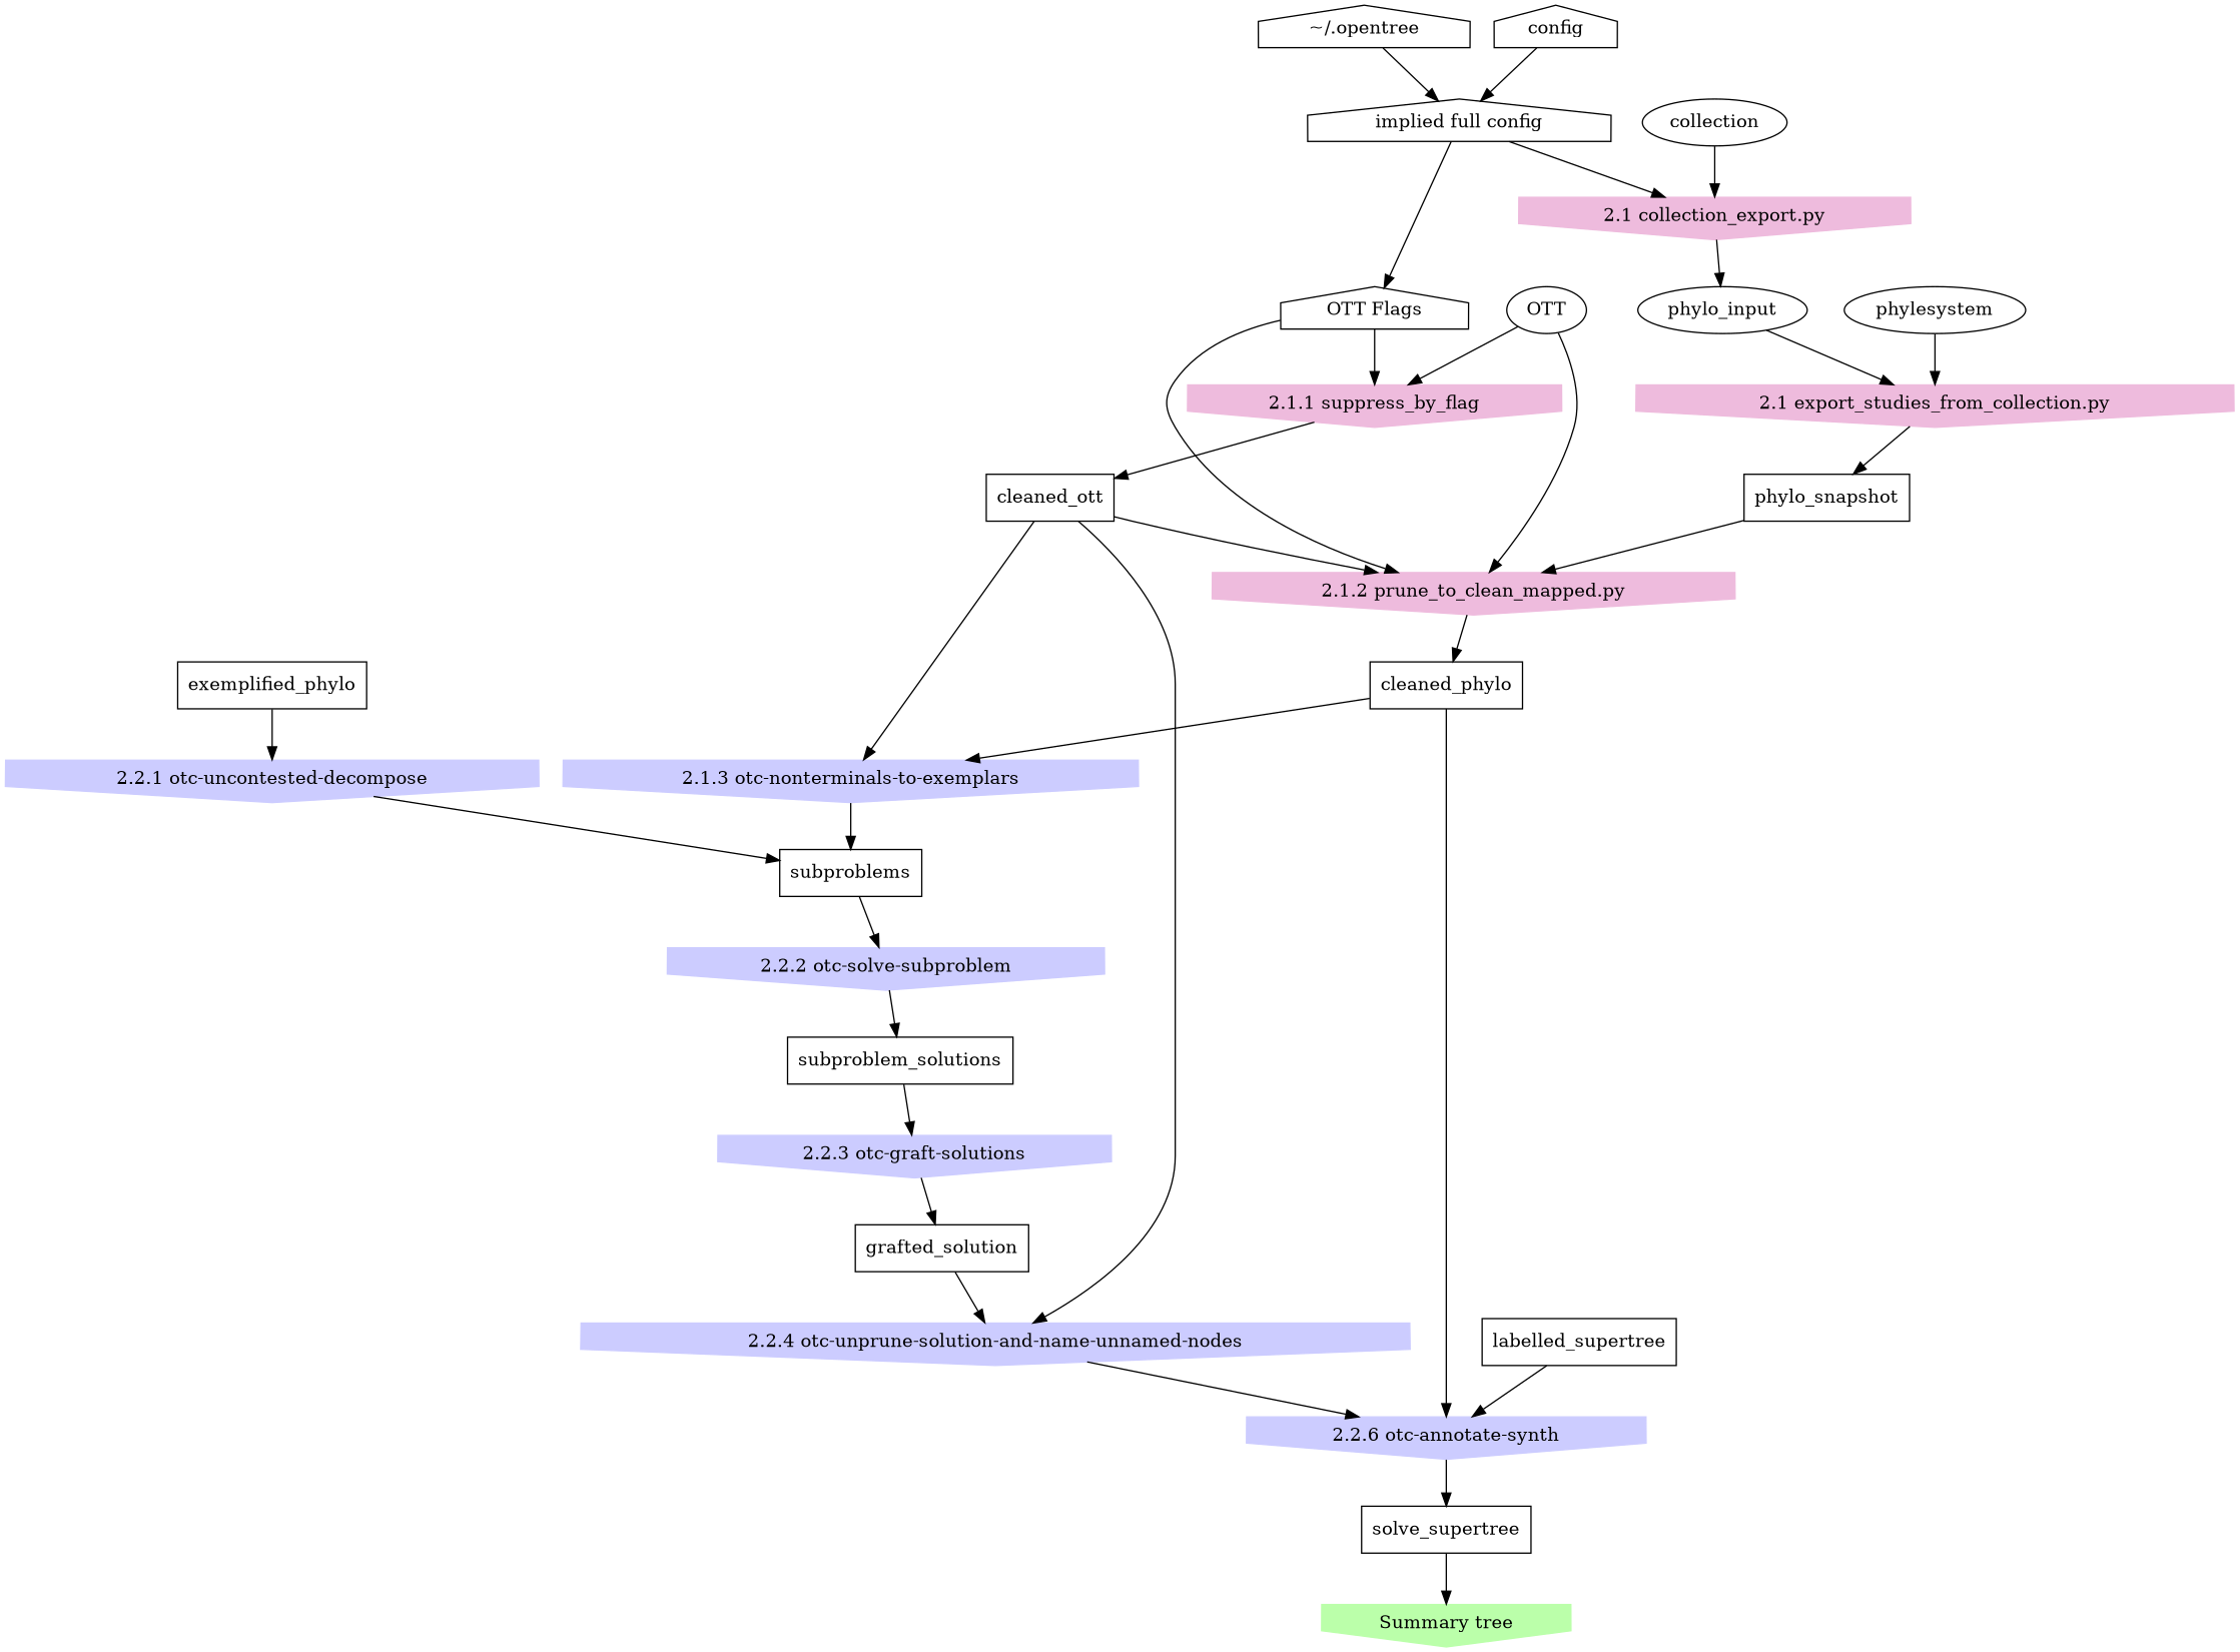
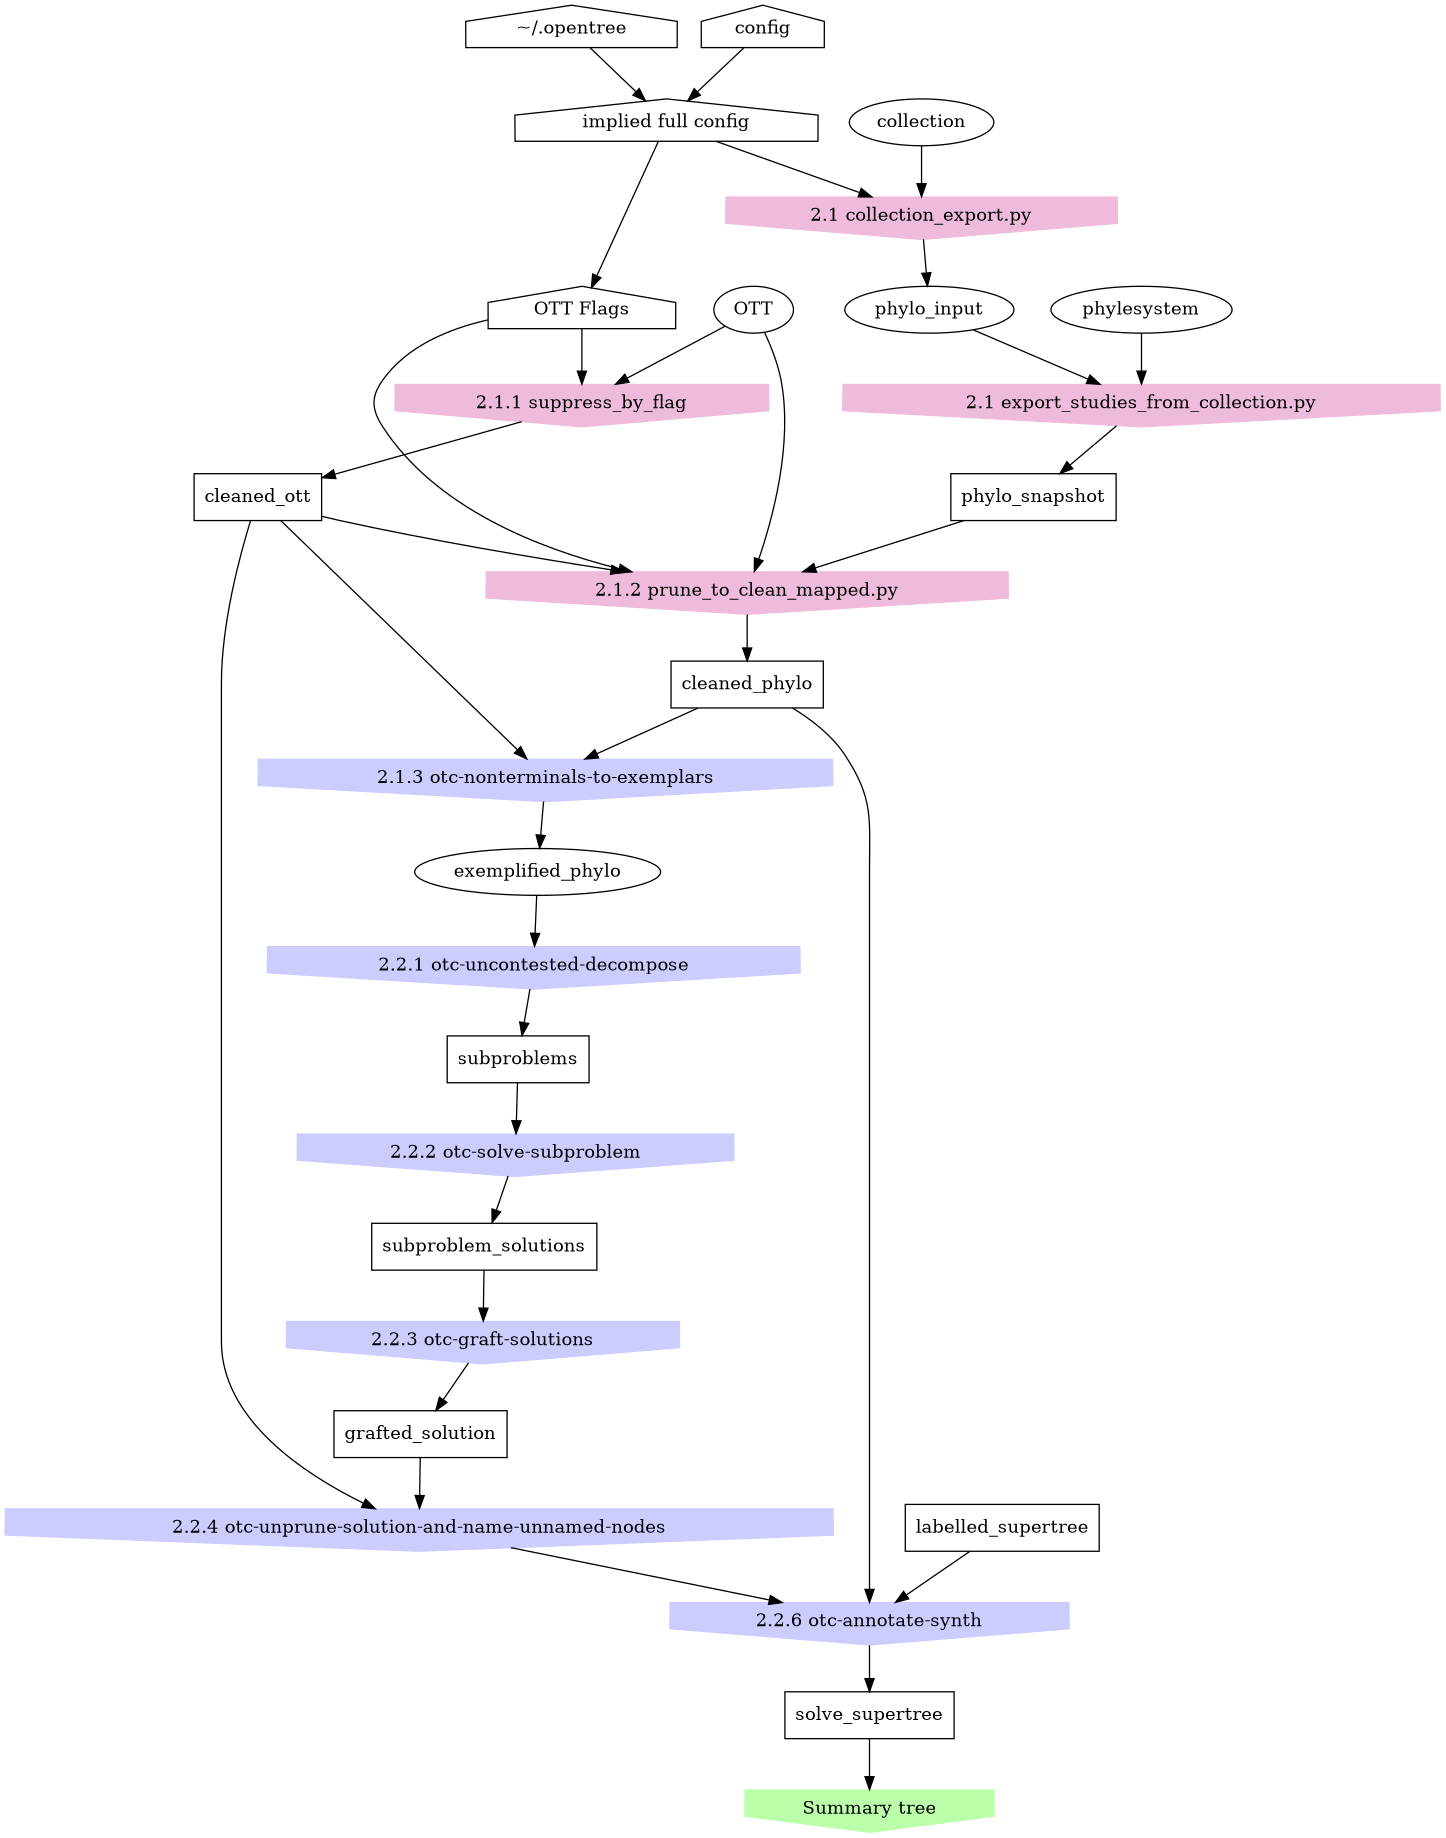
  digraph {
    node [shape=invhouse]
    n1 [label="~/.opentree" shape=house]
    n2 [label="implied full config" shape=house]
    n3 [label="OTT Flags" shape=house]
    n4 [color="#EEBBDD" label="2.1 collection_export.py" style=filled]
    n5 [label=config shape=house]
    n6 [color="#EEBBDD" label="2.1.1 suppress_by_flag" style=filled]
    n7 [color="#EEBBDD" label="2.1.2 prune_to_clean_mapped.py" style=filled]
    n8 [label=phylo_input shape=ellipse]
    n9 [label=cleaned_ott shape=box]
    n10 [label=cleaned_phylo shape=box]
    n11 [label=OTT shape=oval]
    n12 [label=phylesystem shape=oval]
    n13 [color="#EEBBDD" label="2.1 export_studies_from_collection.py" style=filled]
    n14 [label=phylo_snapshot shape=box]
    n15 [label=collection shape=oval]
    n16 [color="#CCCCFF" label="2.1.3 otc-nonterminals-to-exemplars" style=filled]
    n17 [color="#CCCCFF" label="2.2.4 otc-unprune-solution-and-name-unnamed-nodes" style=filled]
-   n18 [label=exemplified_phylo shape=box]
+   n18 [label=exemplified_phylo shape=ellipse]
    n19 [color="#CCCCFF" label="2.2.6 otc-annotate-synth" style=filled]
    n20 [label=solve_supertree shape=box]
    n21 [color="#CCCCFF" label="2.2.1 otc-uncontested-decompose" style=filled]
    n22 [label=subproblems shape=box]
    n23 [color="#CCCCFF" label="2.2.2 otc-solve-subproblem" style=filled]
    n24 [label=subproblem_solutions shape=box]
    n25 [color="#CCCCFF" label="2.2.3 otc-graft-solutions" style=filled]
    n26 [label=grafted_solution shape=box]
    n27 [label=labelled_supertree shape=box]
    n28 [color="#BBFFAA" label="Summary tree" style=filled]
    n1 -> n2
    n2 -> n3
    n2 -> n4
    n3 -> n6
    n3 -> n7
    n4 -> n8
    n5 -> n2
    n6 -> n9
    n7 -> n10
    n8 -> n13
    n9 -> n7
    n9 -> n16
    n9 -> n17
    n10 -> n16
    n10 -> n19
    n11 -> n6
    n11 -> n7
    n12 -> n13
    n13 -> n14
    n14 -> n7
    n15 -> n4
-   n16 -> n22
+   n16 -> n18
    n17 -> n19
    n18 -> n21
    n19 -> n20
    n20 -> n28
    n21 -> n22
    n22 -> n23
    n23 -> n24
    n24 -> n25
    n25 -> n26
    n26 -> n17
    n27 -> n19
  }
